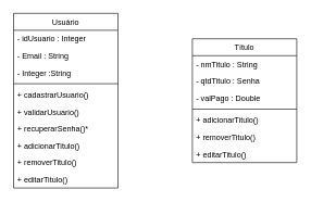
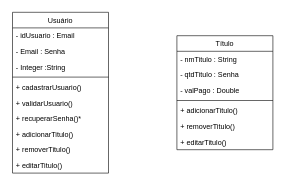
  <mxCell id="0" />
  <mxCell id="1" parent="0" />
  <mxCell id="2" value="Título" style="swimlane;fontStyle=0;align=center;verticalAlign=top;childLayout=stackLayout;horizontal=1;startSize=26;horizontalStack=0;resizeParent=1;resizeLast=0;collapsible=1;marginBottom=0;rounded=0;shadow=0;strokeWidth=1;" parent="1" vertex="1"><mxGeometry x="294" y="59" width="160" height="190" as="geometry"><mxRectangle x="550" y="140" width="160" height="26" as="alternateBounds" /></mxGeometry></mxCell>
  <mxCell id="3" value="- nmTitulo : String" style="text;align=left;verticalAlign=top;spacingLeft=4;spacingRight=4;overflow=hidden;rotatable=0;points=[[0,0.5],[1,0.5]];portConstraint=eastwest;rounded=0;shadow=0;html=0;" parent="2" vertex="1"><mxGeometry y="26" width="160" height="26" as="geometry" /></mxCell>
  <mxCell id="4" value="- qtdTitulo : Senha" style="text;align=left;verticalAlign=top;spacingLeft=4;spacingRight=4;overflow=hidden;rotatable=0;points=[[0,0.5],[1,0.5]];portConstraint=eastwest;rounded=0;shadow=0;html=0;" parent="2" vertex="1"><mxGeometry y="52" width="160" height="26" as="geometry" /></mxCell>
  <mxCell id="5" value="- valPago : Double" style="text;align=left;verticalAlign=top;spacingLeft=4;spacingRight=4;overflow=hidden;rotatable=0;points=[[0,0.5],[1,0.5]];portConstraint=eastwest;rounded=0;shadow=0;html=0;" parent="2" vertex="1"><mxGeometry y="78" width="160" height="26" as="geometry" /></mxCell>
  <mxCell id="6" value="" style="line;html=1;strokeWidth=1;align=left;verticalAlign=middle;spacingTop=-1;spacingLeft=3;spacingRight=3;rotatable=0;labelPosition=right;points=[];portConstraint=eastwest;" parent="2" vertex="1"><mxGeometry y="104" width="160" height="8" as="geometry" /></mxCell>
  <mxCell id="7" value="+ adicionarTitulo()" style="text;align=left;verticalAlign=top;spacingLeft=4;spacingRight=4;overflow=hidden;rotatable=0;points=[[0,0.5],[1,0.5]];portConstraint=eastwest;" vertex="1" parent="2"><mxGeometry y="112" width="160" height="26" as="geometry" /></mxCell>
  <mxCell id="8" value="+ removerTitulo()" style="text;align=left;verticalAlign=top;spacingLeft=4;spacingRight=4;overflow=hidden;rotatable=0;points=[[0,0.5],[1,0.5]];portConstraint=eastwest;" vertex="1" parent="2"><mxGeometry y="138" width="160" height="26" as="geometry" /></mxCell>
  <mxCell id="9" value="+ editarTitulo()" style="text;align=left;verticalAlign=top;spacingLeft=4;spacingRight=4;overflow=hidden;rotatable=0;points=[[0,0.5],[1,0.5]];portConstraint=eastwest;" vertex="1" parent="2"><mxGeometry y="164" width="160" height="26" as="geometry" /></mxCell>
  <mxCell id="10" value="Usuário" style="swimlane;fontStyle=0;align=center;verticalAlign=top;childLayout=stackLayout;horizontal=1;startSize=26;horizontalStack=0;resizeParent=1;resizeLast=0;collapsible=1;marginBottom=0;rounded=0;shadow=0;strokeWidth=1;" vertex="1" parent="1"><mxGeometry x="20" y="20" width="160" height="268" as="geometry"><mxRectangle x="550" y="140" width="160" height="26" as="alternateBounds" /></mxGeometry></mxCell>
- <mxCell id="11" value="- idUsuario : Integer" style="text;align=left;verticalAlign=top;spacingLeft=4;spacingRight=4;overflow=hidden;rotatable=0;points=[[0,0.5],[1,0.5]];portConstraint=eastwest;rounded=0;shadow=0;html=0;" vertex="1" parent="10"><mxGeometry y="26" width="160" height="26" as="geometry" /></mxCell>
- <mxCell id="12" value="- Email : String" style="text;align=left;verticalAlign=top;spacingLeft=4;spacingRight=4;overflow=hidden;rotatable=0;points=[[0,0.5],[1,0.5]];portConstraint=eastwest;" vertex="1" parent="10"><mxGeometry y="52" width="160" height="26" as="geometry" /></mxCell>
+ <mxCell id="11" value="- idUsuario : Email" style="text;align=left;verticalAlign=top;spacingLeft=4;spacingRight=4;overflow=hidden;rotatable=0;points=[[0,0.5],[1,0.5]];portConstraint=eastwest;rounded=0;shadow=0;html=0;" vertex="1" parent="10"><mxGeometry y="26" width="160" height="26" as="geometry" /></mxCell>
+ <mxCell id="12" value="- Email : Senha" style="text;align=left;verticalAlign=top;spacingLeft=4;spacingRight=4;overflow=hidden;rotatable=0;points=[[0,0.5],[1,0.5]];portConstraint=eastwest;" vertex="1" parent="10"><mxGeometry y="52" width="160" height="26" as="geometry" /></mxCell>
  <mxCell id="13" value="- Integer :String" style="text;align=left;verticalAlign=top;spacingLeft=4;spacingRight=4;overflow=hidden;rotatable=0;points=[[0,0.5],[1,0.5]];portConstraint=eastwest;rounded=0;shadow=0;html=0;" vertex="1" parent="10"><mxGeometry y="78" width="160" height="26" as="geometry" /></mxCell>
  <mxCell id="14" value="" style="line;html=1;strokeWidth=1;align=left;verticalAlign=middle;spacingTop=-1;spacingLeft=3;spacingRight=3;rotatable=0;labelPosition=right;points=[];portConstraint=eastwest;" vertex="1" parent="10"><mxGeometry y="104" width="160" height="8" as="geometry" /></mxCell>
  <mxCell id="15" value="+ cadastrarUsuario()" style="text;align=left;verticalAlign=top;spacingLeft=4;spacingRight=4;overflow=hidden;rotatable=0;points=[[0,0.5],[1,0.5]];portConstraint=eastwest;" vertex="1" parent="10"><mxGeometry y="112" width="160" height="26" as="geometry" /></mxCell>
  <mxCell id="16" value="+ validarUsuario()" style="text;align=left;verticalAlign=top;spacingLeft=4;spacingRight=4;overflow=hidden;rotatable=0;points=[[0,0.5],[1,0.5]];portConstraint=eastwest;" vertex="1" parent="10"><mxGeometry y="138" width="160" height="26" as="geometry" /></mxCell>
  <mxCell id="17" value="+ recuperarSenha()*" style="text;align=left;verticalAlign=top;spacingLeft=4;spacingRight=4;overflow=hidden;rotatable=0;points=[[0,0.5],[1,0.5]];portConstraint=eastwest;" vertex="1" parent="10"><mxGeometry y="164" width="160" height="26" as="geometry" /></mxCell>
  <mxCell id="18" value="+ adicionarTitulo()" style="text;align=left;verticalAlign=top;spacingLeft=4;spacingRight=4;overflow=hidden;rotatable=0;points=[[0,0.5],[1,0.5]];portConstraint=eastwest;" vertex="1" parent="10"><mxGeometry y="190" width="160" height="26" as="geometry" /></mxCell>
  <mxCell id="19" value="+ removerTitulo()" style="text;align=left;verticalAlign=top;spacingLeft=4;spacingRight=4;overflow=hidden;rotatable=0;points=[[0,0.5],[1,0.5]];portConstraint=eastwest;" vertex="1" parent="10"><mxGeometry y="216" width="160" height="26" as="geometry" /></mxCell>
  <mxCell id="20" value="+ editarTitulo()" style="text;align=left;verticalAlign=top;spacingLeft=4;spacingRight=4;overflow=hidden;rotatable=0;points=[[0,0.5],[1,0.5]];portConstraint=eastwest;" vertex="1" parent="10"><mxGeometry y="242" width="160" height="26" as="geometry" /></mxCell>
